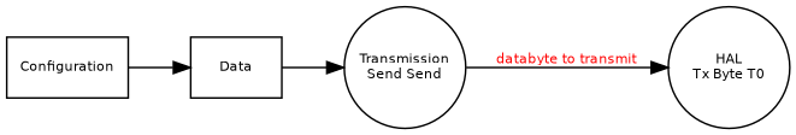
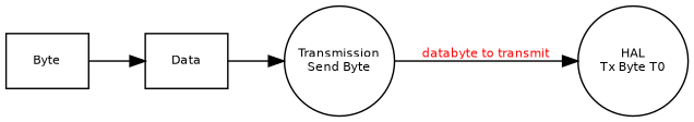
  digraph {
    rankdir=LR
    node [fontname="Bitstream Vera Sans" fontsize=8 shape=record]
    edge [fontcolor=Red fontname="Bitstream Vera Sans" fontsize=8]
-   n1 [label=Configuration]
+   n1 [label=Byte]
    n2 [label=Data]
-   n3 [fixedsize=true label="Transmission\nSend Send" shape=circle width=1]
+   n3 [fixedsize=true label="Transmission\nSend Byte" shape=circle width=1]
    n4 [fixedsize=true label="HAL\nTx Byte T0" shape=circle width=1]
    n1 -> n2
    n2 -> n3
    n3 -> n4 [label="databyte to transmit"]
  }
